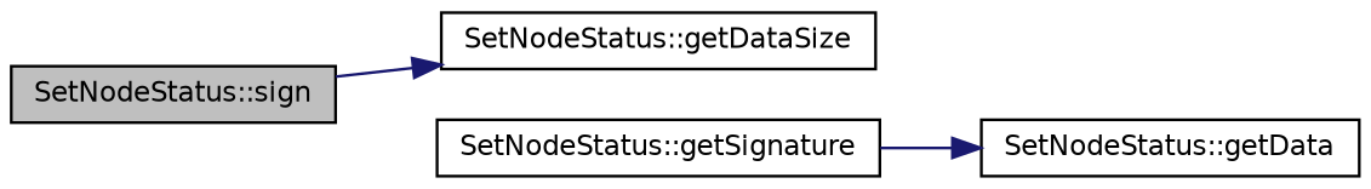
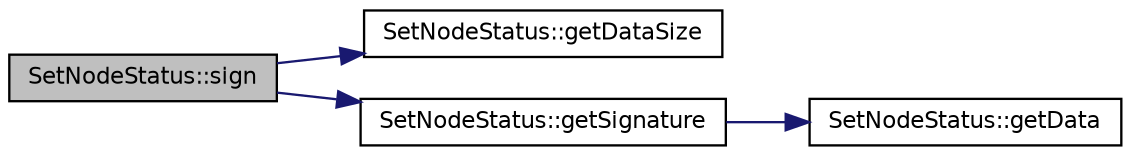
  digraph {
    rankdir=LR
    node [color=black fillcolor=white fontname=Helvetica fontsize=10 shape=record style=filled]
    edge [color=midnightblue fontname=Helvetica fontsize=10 labelfontname=Helvetica labelfontsize=10 style=solid]
    n1 [fillcolor=grey75 fontcolor=black height=0.2 label="SetNodeStatus::sign" width=0.4]
    n2 [height=0.2 label="SetNodeStatus::getDataSize" width=0.4]
    n3 [height=0.2 label="SetNodeStatus::getSignature" width=0.4]
    n4 [height=0.2 label="SetNodeStatus::getData" width=0.4]
    n1 -> n2
+   n1 -> n3
    n3 -> n4
  }
